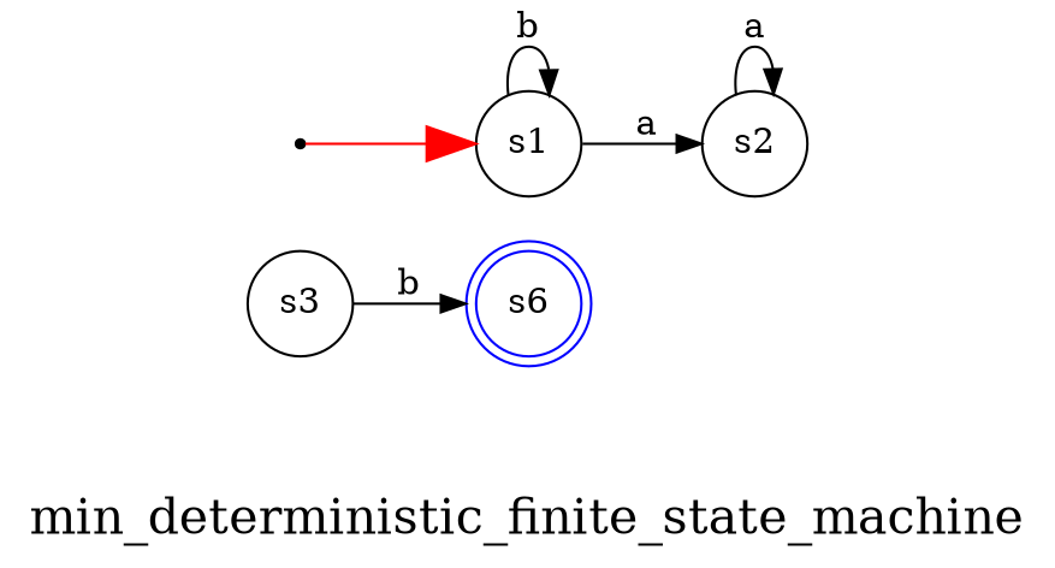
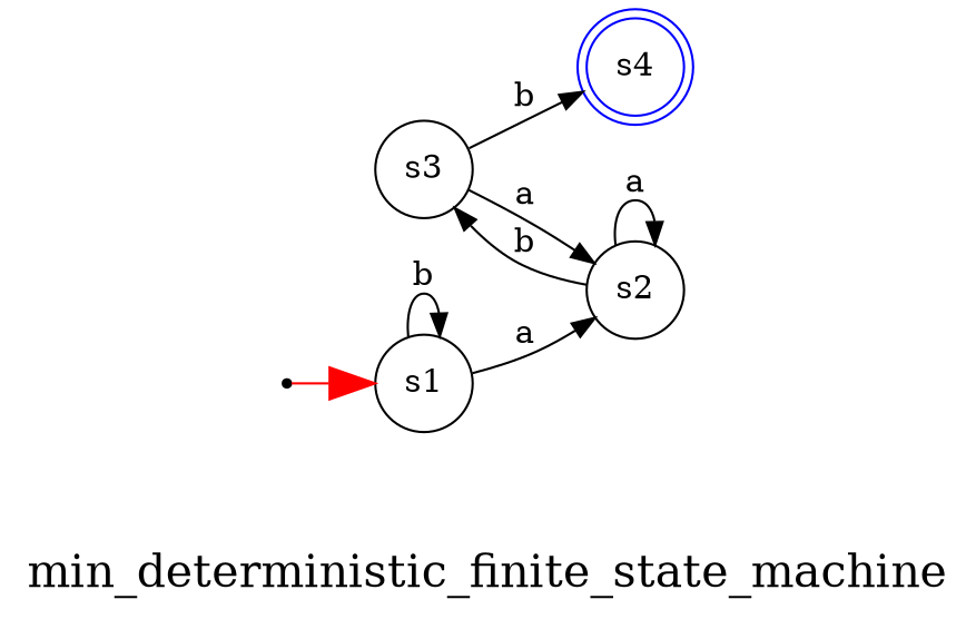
  digraph {
    fontname="DejaVu Serif"
    fontsize=20
    label="\n\nmin_deterministic_finite_state_machine"
    rankdir=LR
    node [color=black fontname="DejaVu Serif" shape=circle]
    edge [fontname="DejaVu Serif"]
-   s4 [color=blue shape=doublecircle label=s6]
+   s4 [color=blue shape=doublecircle]
    s1
    s2
    s3
    "" [shape=point]
    s1 -> s1 [label=b]
    s1 -> s2 [label=a]
    s2 -> s2 [label=a]
+   s2 -> s3 [label=b]
    s3 -> s4 [label=b]
+   s3 -> s2 [label=a]
    "" -> s1 [arrowsize=2 color=red]
  }
